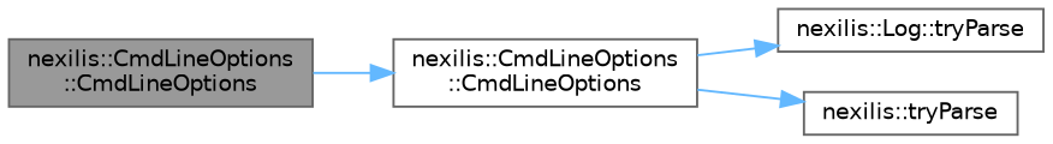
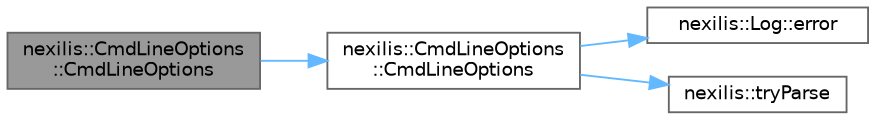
  digraph {
    rankdir=LR
    node [color=grey40 fillcolor=white fontname=Helvetica fontsize=10 shape=box style=filled]
    edge [color=steelblue1 fontname=Helvetica fontsize=10 labelfontname=Helvetica labelfontsize=10 style=solid]
    n1 [color=gray40 fillcolor=grey60 fontcolor=black height=0.2 label="nexilis::CmdLineOptions\l::CmdLineOptions" width=0.4]
    n2 [height=0.2 label="nexilis::CmdLineOptions\l::CmdLineOptions" width=0.4]
-   n3 [height=0.2 label="nexilis::Log::tryParse" width=0.4]
+   n3 [height=0.2 label="nexilis::Log::error" width=0.4]
    n4 [height=0.2 label="nexilis::tryParse" width=0.4]
    n1 -> n2
    n2 -> n3
    n2 -> n4
  }
